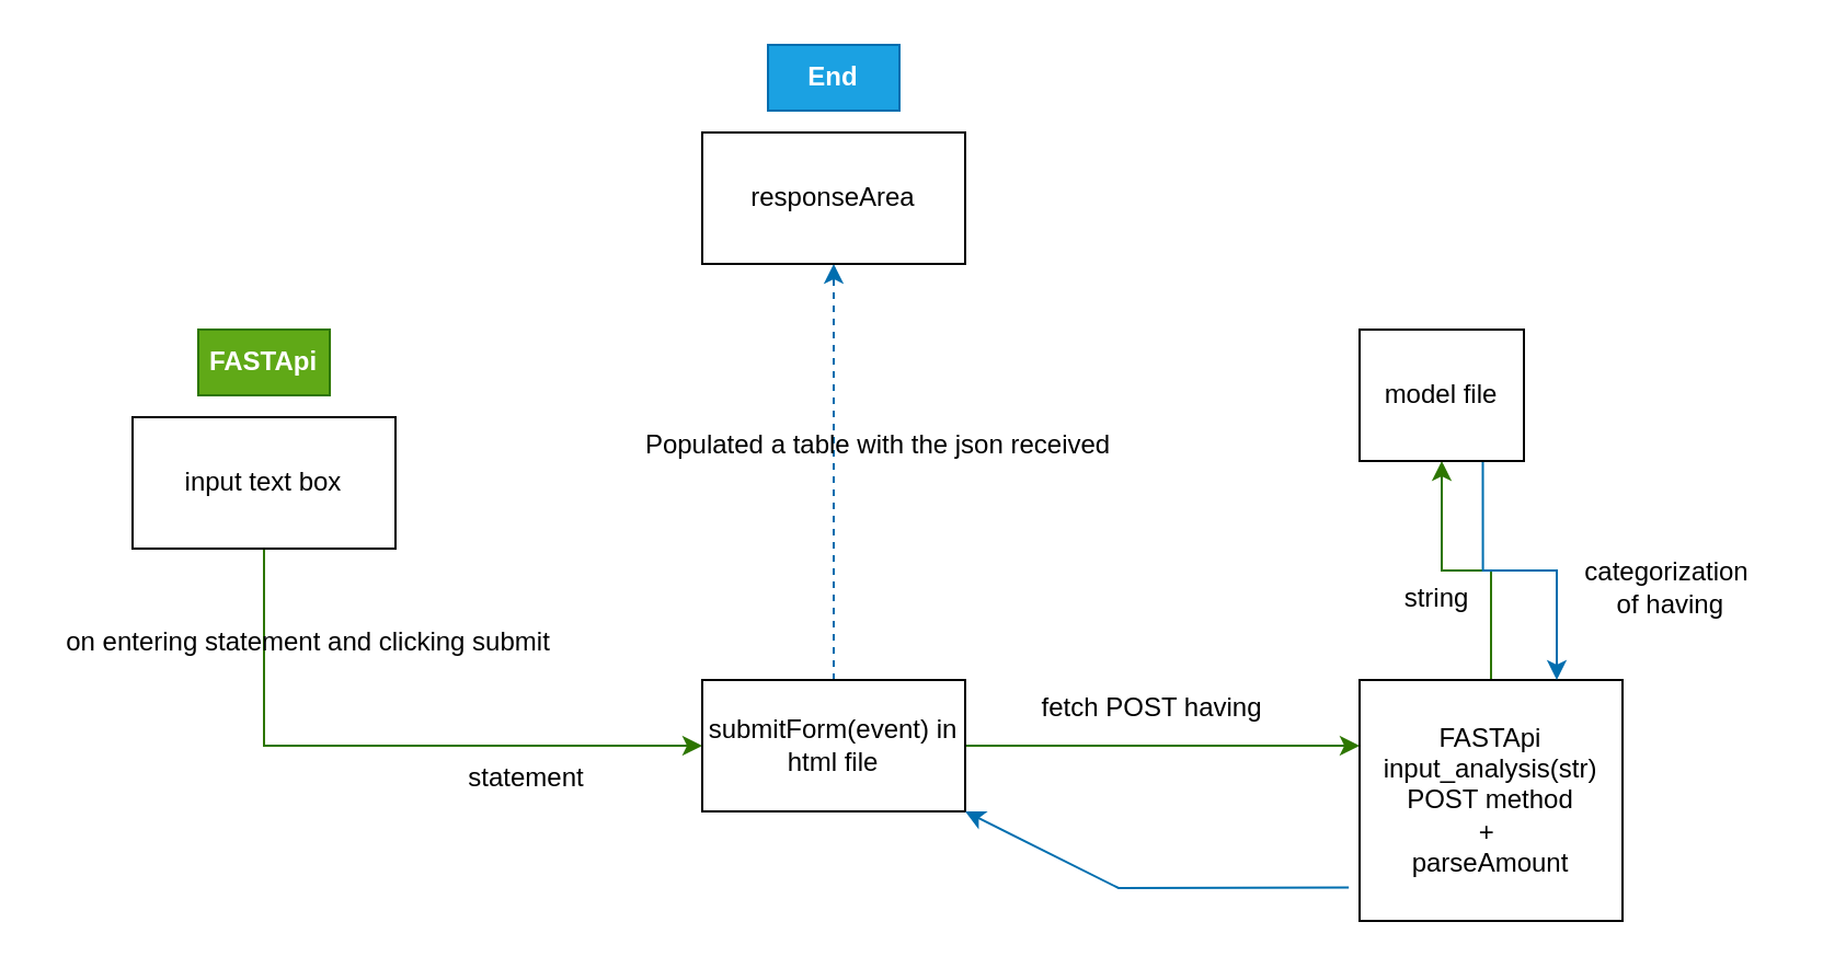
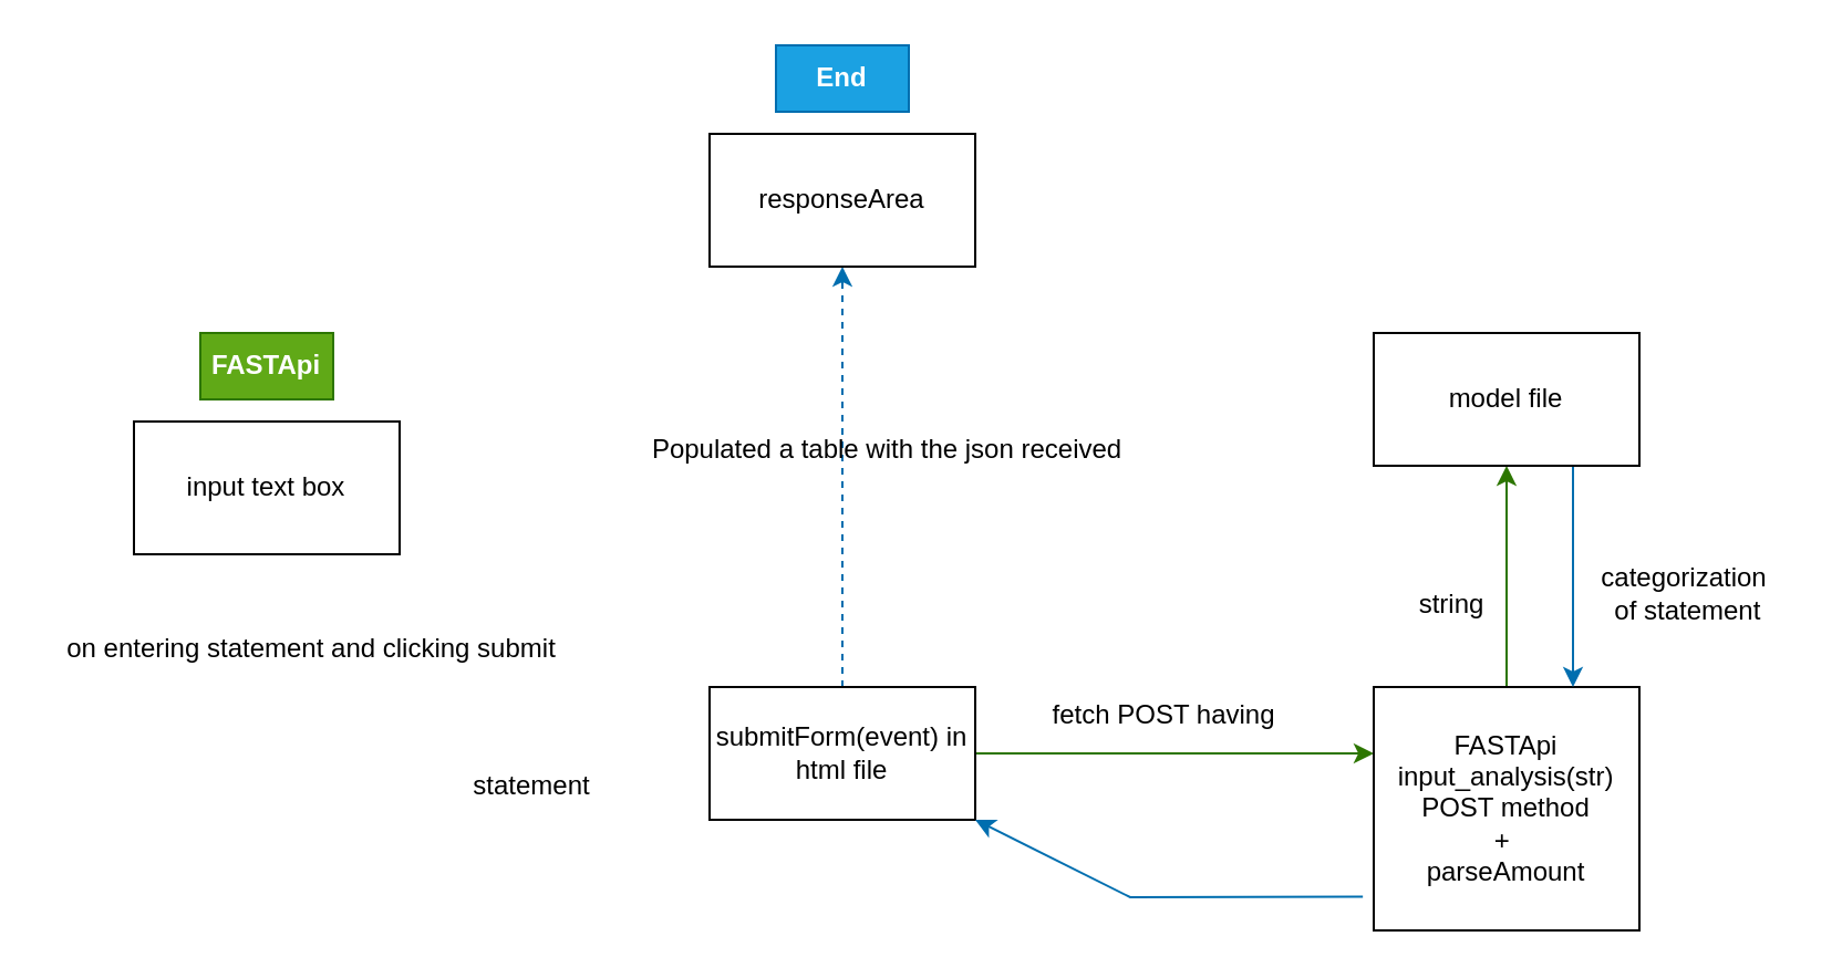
  <mxCell id="0" />
  <mxCell id="1" parent="0" />
- <mxCell id="2" style="edgeStyle=orthogonalEdgeStyle;rounded=0;orthogonalLoop=1;jettySize=auto;html=1;entryX=0;entryY=0.5;entryDx=0;entryDy=0;exitX=0.5;exitY=1;exitDx=0;exitDy=0;fillColor=#60a917;strokeColor=#2D7600;" edge="1" parent="1" source="3" target="6"><mxGeometry relative="1" as="geometry" /></mxCell>
  <mxCell id="3" value="input text box" style="rounded=0;whiteSpace=wrap;html=1;" vertex="1" parent="1"><mxGeometry x="60" y="190" width="120" height="60" as="geometry" /></mxCell>
  <mxCell id="4" style="edgeStyle=orthogonalEdgeStyle;rounded=0;orthogonalLoop=1;jettySize=auto;html=1;fillColor=#60a917;strokeColor=#2D7600;" edge="1" parent="1" source="6"><mxGeometry relative="1" as="geometry"><mxPoint x="620" y="340" as="targetPoint" /></mxGeometry></mxCell>
  <mxCell id="5" style="edgeStyle=orthogonalEdgeStyle;rounded=0;orthogonalLoop=1;jettySize=auto;html=1;entryX=0.5;entryY=1;entryDx=0;entryDy=0;fillColor=#1ba1e2;strokeColor=#006EAF;dashed=1;" edge="1" parent="1" source="6" target="17"><mxGeometry relative="1" as="geometry" /></mxCell>
  <mxCell id="6" value="submitForm(event) in html file" style="rounded=0;whiteSpace=wrap;html=1;" vertex="1" parent="1"><mxGeometry x="320" y="310" width="120" height="60" as="geometry" /></mxCell>
  <mxCell id="7" value="on entering statement and clicking submit" style="text;html=1;align=center;verticalAlign=middle;resizable=0;points=[];autosize=1;strokeColor=none;fillColor=none;" vertex="1" parent="1"><mxGeometry y="278" width="240" height="30" as="geometry" x="20" /></mxCell>
  <mxCell id="8" value="statement" style="text;html=1;strokeColor=none;fillColor=none;align=center;verticalAlign=middle;whiteSpace=wrap;rounded=0;" vertex="1" parent="1"><mxGeometry x="210" y="340" width="60" height="30" as="geometry" /></mxCell>
  <mxCell id="9" value="" style="edgeStyle=orthogonalEdgeStyle;rounded=0;orthogonalLoop=1;jettySize=auto;html=1;fillColor=#60a917;strokeColor=#2D7600;" edge="1" parent="1" source="10" target="13"><mxGeometry relative="1" as="geometry" /></mxCell>
  <mxCell id="10" value="FASTApi input_analysis(str)&lt;br&gt;POST method&lt;br&gt;+&amp;nbsp;&lt;br&gt;parseAmount" style="rounded=0;whiteSpace=wrap;html=1;" vertex="1" parent="1"><mxGeometry x="620" y="310" width="120" height="110" as="geometry" /></mxCell>
  <mxCell id="11" value="fetch POST having" style="text;html=1;align=center;verticalAlign=middle;resizable=0;points=[];autosize=1;strokeColor=none;fillColor=none;" vertex="1" parent="1"><mxGeometry x="460" y="308" width="130" height="30" as="geometry" /></mxCell>
  <mxCell id="12" style="edgeStyle=orthogonalEdgeStyle;rounded=0;orthogonalLoop=1;jettySize=auto;html=1;exitX=0.75;exitY=1;exitDx=0;exitDy=0;entryX=0.75;entryY=0;entryDx=0;entryDy=0;fillColor=#1ba1e2;strokeColor=#006EAF;" edge="1" parent="1" source="13" target="10"><mxGeometry relative="1" as="geometry" /></mxCell>
- <mxCell id="13" value="model file" style="whiteSpace=wrap;html=1;rounded=0;" vertex="1" parent="1"><mxGeometry x="620" y="150" width="75" height="60" as="geometry" /></mxCell>
+ <mxCell id="13" value="model file" style="whiteSpace=wrap;html=1;rounded=0;" vertex="1" parent="1"><mxGeometry x="620" y="150" width="120" height="60" as="geometry" /></mxCell>
  <mxCell id="14" value="string" style="text;html=1;align=center;verticalAlign=middle;resizable=0;points=[];autosize=1;strokeColor=none;fillColor=none;" vertex="1" parent="1"><mxGeometry x="630" y="258" width="50" height="30" as="geometry" /></mxCell>
- <mxCell id="15" value="categorization&lt;br&gt;&amp;nbsp;of having" style="text;html=1;align=center;verticalAlign=middle;resizable=0;points=[];autosize=1;strokeColor=none;fillColor=none;" vertex="1" parent="1"><mxGeometry x="710" y="248" width="100" height="40" as="geometry" /></mxCell>
+ <mxCell id="15" value="categorization&lt;br&gt;&amp;nbsp;of statement" style="text;html=1;align=center;verticalAlign=middle;resizable=0;points=[];autosize=1;strokeColor=none;fillColor=none;" vertex="1" parent="1"><mxGeometry x="710" y="248" width="100" height="40" as="geometry" /></mxCell>
  <mxCell id="16" value="" style="endArrow=classic;html=1;rounded=0;exitX=-0.041;exitY=0.861;exitDx=0;exitDy=0;entryX=1;entryY=1;entryDx=0;entryDy=0;exitPerimeter=0;fillColor=#1ba1e2;strokeColor=#006EAF;" edge="1" parent="1" source="10" target="6"><mxGeometry width="50" height="50" relative="1" as="geometry"><mxPoint x="420" y="300" as="sourcePoint" /><mxPoint x="470" y="250" as="targetPoint" /><Array as="points"><mxPoint x="510" y="405" /></Array></mxGeometry></mxCell>
  <mxCell id="17" value="responseArea" style="rounded=0;whiteSpace=wrap;html=1;" vertex="1" parent="1"><mxGeometry x="320" y="60" width="120" height="60" as="geometry" /></mxCell>
  <mxCell id="18" value="Populated a table with the json received" style="text;html=1;align=center;verticalAlign=middle;resizable=0;points=[];autosize=1;strokeColor=none;fillColor=none;" vertex="1" parent="1"><mxGeometry x="280" y="188" width="240" height="30" as="geometry" /></mxCell>
  <mxCell id="19" value="FASTApi" style="text;html=1;strokeColor=#2D7600;fillColor=#60a917;align=center;verticalAlign=middle;whiteSpace=wrap;rounded=0;fontStyle=1;fontColor=#ffffff;" vertex="1" parent="1"><mxGeometry x="90" y="150" width="60" height="30" as="geometry" /></mxCell>
  <mxCell id="20" value="End" style="text;html=1;strokeColor=#006EAF;fillColor=#1ba1e2;align=center;verticalAlign=middle;whiteSpace=wrap;rounded=0;fontStyle=1;fontColor=#ffffff;" vertex="1" parent="1"><mxGeometry x="350" y="20" width="60" height="30" as="geometry" /></mxCell>
